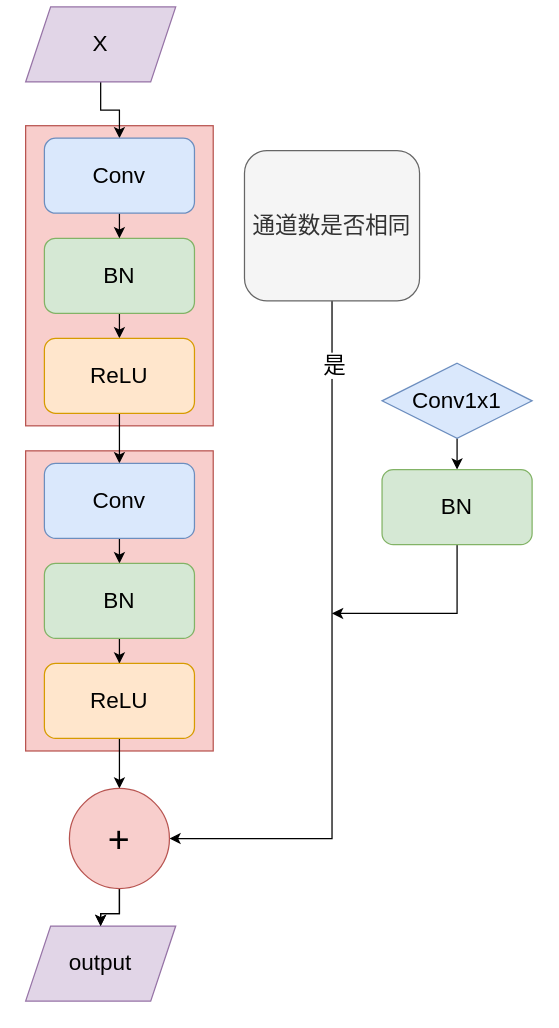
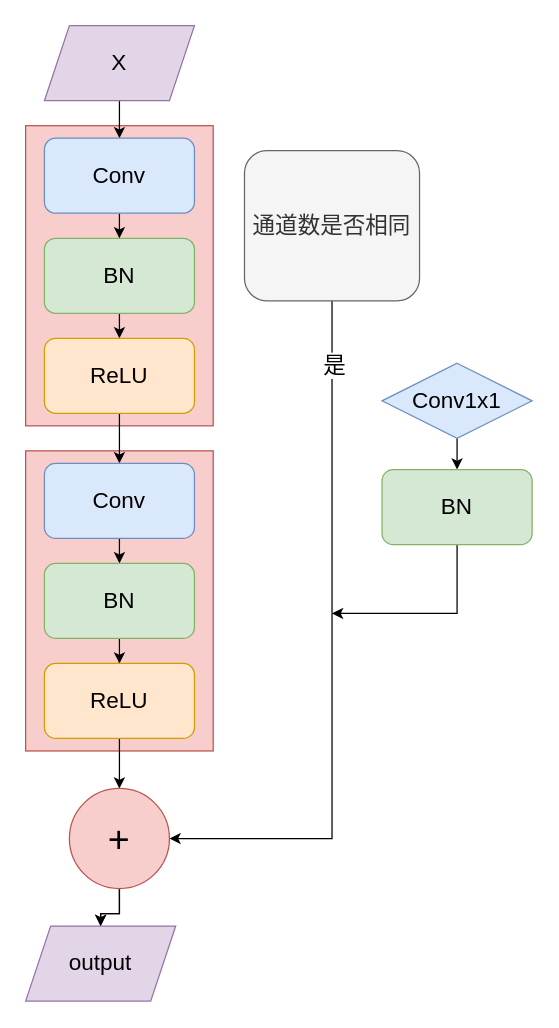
  <mxCell id="0" />
  <mxCell id="1" parent="0" />
  <mxCell id="2" value="" style="rounded=0;whiteSpace=wrap;html=1;fontSize=30;fillColor=#f8cecc;strokeColor=#b85450;" parent="1" vertex="1"><mxGeometry x="20" y="360" width="150" height="240" as="geometry" /></mxCell>
  <mxCell id="3" value="" style="rounded=0;whiteSpace=wrap;html=1;fontSize=30;fillColor=#f8cecc;strokeColor=#b85450;" parent="1" vertex="1"><mxGeometry x="20" y="100" width="150" height="240" as="geometry" /></mxCell>
  <mxCell id="4" value="" style="edgeStyle=orthogonalEdgeStyle;rounded=0;orthogonalLoop=1;jettySize=auto;html=1;fontSize=18;" parent="1" source="5" target="23" edge="1"><mxGeometry relative="1" as="geometry" /></mxCell>
- <mxCell id="5" value="X" style="shape=parallelogram;perimeter=parallelogramPerimeter;whiteSpace=wrap;html=1;fixedSize=1;fontSize=18;fillColor=#e1d5e7;strokeColor=#9673a6;" parent="1" vertex="1"><mxGeometry x="20" y="5" width="120" height="60" as="geometry" /></mxCell>
+ <mxCell id="5" value="X" style="shape=parallelogram;perimeter=parallelogramPerimeter;whiteSpace=wrap;html=1;fixedSize=1;fontSize=18;fillColor=#e1d5e7;strokeColor=#9673a6;" parent="1" vertex="1"><mxGeometry x="35" y="20" width="120" height="60" as="geometry" /></mxCell>
  <mxCell id="6" style="edgeStyle=orthogonalEdgeStyle;rounded=0;orthogonalLoop=1;jettySize=auto;html=1;exitX=0.5;exitY=1;exitDx=0;exitDy=0;entryX=0.5;entryY=0;entryDx=0;entryDy=0;fontSize=18;" parent="1" source="7" target="9" edge="1"><mxGeometry relative="1" as="geometry" /></mxCell>
  <mxCell id="7" value="BN" style="rounded=1;whiteSpace=wrap;html=1;fontSize=18;fillColor=#d5e8d4;strokeColor=#82b366;" parent="1" vertex="1"><mxGeometry x="35" y="190" width="120" height="60" as="geometry" /></mxCell>
  <mxCell id="8" style="edgeStyle=orthogonalEdgeStyle;rounded=0;orthogonalLoop=1;jettySize=auto;html=1;exitX=0.5;exitY=1;exitDx=0;exitDy=0;entryX=0.5;entryY=0;entryDx=0;entryDy=0;fontSize=18;" parent="1" source="9" target="11" edge="1"><mxGeometry relative="1" as="geometry" /></mxCell>
  <mxCell id="9" value="ReLU" style="rounded=1;whiteSpace=wrap;html=1;fontSize=18;fillColor=#ffe6cc;strokeColor=#d79b00;" parent="1" vertex="1"><mxGeometry x="35" y="270" width="120" height="60" as="geometry" /></mxCell>
  <mxCell id="10" style="edgeStyle=orthogonalEdgeStyle;rounded=0;orthogonalLoop=1;jettySize=auto;html=1;exitX=0.5;exitY=1;exitDx=0;exitDy=0;entryX=0.5;entryY=0;entryDx=0;entryDy=0;fontSize=18;" parent="1" source="11" target="13" edge="1"><mxGeometry relative="1" as="geometry" /></mxCell>
  <mxCell id="11" value="Conv" style="rounded=1;whiteSpace=wrap;html=1;fontSize=18;fillColor=#dae8fc;strokeColor=#6c8ebf;" parent="1" vertex="1"><mxGeometry x="35" y="370" width="120" height="60" as="geometry" /></mxCell>
  <mxCell id="12" value="" style="edgeStyle=orthogonalEdgeStyle;rounded=0;orthogonalLoop=1;jettySize=auto;html=1;fontSize=18;" parent="1" source="13" target="15" edge="1"><mxGeometry relative="1" as="geometry" /></mxCell>
  <mxCell id="13" value="BN" style="rounded=1;whiteSpace=wrap;html=1;fontSize=18;fillColor=#d5e8d4;strokeColor=#82b366;" parent="1" vertex="1"><mxGeometry x="35" y="450" width="120" height="60" as="geometry" /></mxCell>
  <mxCell id="14" value="" style="edgeStyle=orthogonalEdgeStyle;rounded=0;orthogonalLoop=1;jettySize=auto;html=1;fontSize=18;" parent="1" source="15" target="27" edge="1"><mxGeometry relative="1" as="geometry" /></mxCell>
  <mxCell id="15" value="ReLU" style="rounded=1;whiteSpace=wrap;html=1;fontSize=18;fillColor=#ffe6cc;strokeColor=#d79b00;" parent="1" vertex="1"><mxGeometry x="35" y="530" width="120" height="60" as="geometry" /></mxCell>
  <mxCell id="16" style="edgeStyle=orthogonalEdgeStyle;rounded=0;orthogonalLoop=1;jettySize=auto;html=1;exitX=0.5;exitY=1;exitDx=0;exitDy=0;entryX=1;entryY=0.5;entryDx=0;entryDy=0;fontSize=18;" parent="1" source="18" target="27" edge="1"><mxGeometry relative="1" as="geometry" /></mxCell>
  <mxCell id="17" value="是" style="edgeLabel;html=1;align=center;verticalAlign=middle;resizable=0;points=[];fontSize=18;" parent="16" vertex="1" connectable="0"><mxGeometry x="-0.819" y="1" relative="1" as="geometry"><mxPoint as="offset" /></mxGeometry></mxCell>
  <mxCell id="18" value="通道数是否相同" style="whiteSpace=wrap;html=1;fontSize=18;fillColor=#f5f5f5;fontColor=#333333;strokeColor=#666666;rounded=1;" parent="1" vertex="1"><mxGeometry x="195" y="120" width="140" height="120" as="geometry" /></mxCell>
  <mxCell id="19" style="edgeStyle=orthogonalEdgeStyle;rounded=0;orthogonalLoop=1;jettySize=auto;html=1;exitX=0.5;exitY=1;exitDx=0;exitDy=0;fontSize=18;" parent="1" source="28" edge="1"><mxGeometry relative="1" as="geometry"><mxPoint x="265" y="490" as="targetPoint" /><Array as="points"><mxPoint x="365" y="490" /></Array></mxGeometry></mxCell>
  <mxCell id="20" value="" style="edgeStyle=orthogonalEdgeStyle;rounded=0;orthogonalLoop=1;jettySize=auto;html=1;" edge="1" parent="1" source="21" target="28"><mxGeometry relative="1" as="geometry" /></mxCell>
  <mxCell id="21" value="Conv1x1" style="rhombus;whiteSpace=wrap;html=1;fontSize=18;fillColor=#dae8fc;strokeColor=#6c8ebf;" parent="1" vertex="1"><mxGeometry x="305" y="290" width="120" height="60" as="geometry" /></mxCell>
  <mxCell id="22" style="edgeStyle=orthogonalEdgeStyle;rounded=0;orthogonalLoop=1;jettySize=auto;html=1;exitX=0.5;exitY=1;exitDx=0;exitDy=0;entryX=0.5;entryY=0;entryDx=0;entryDy=0;fontSize=18;" parent="1" source="23" target="7" edge="1"><mxGeometry relative="1" as="geometry" /></mxCell>
  <mxCell id="23" value="Conv" style="rounded=1;whiteSpace=wrap;html=1;fontSize=18;fillColor=#dae8fc;strokeColor=#6c8ebf;" parent="1" vertex="1"><mxGeometry x="35" y="110" width="120" height="60" as="geometry" /></mxCell>
  <mxCell id="24" value="output" style="shape=parallelogram;perimeter=parallelogramPerimeter;whiteSpace=wrap;html=1;fixedSize=1;fontSize=18;fillColor=#e1d5e7;strokeColor=#9673a6;" parent="1" vertex="1"><mxGeometry x="20" y="740" width="120" height="60" as="geometry" /></mxCell>
  <mxCell id="25" value="" style="edgeStyle=orthogonalEdgeStyle;rounded=0;orthogonalLoop=1;jettySize=auto;html=1;fontSize=18;" parent="1" source="27" target="24" edge="1"><mxGeometry relative="1" as="geometry" /></mxCell>
  <mxCell id="26" value="" style="edgeStyle=orthogonalEdgeStyle;rounded=0;orthogonalLoop=1;jettySize=auto;html=1;fontSize=30;" parent="1" source="27" target="24" edge="1"><mxGeometry relative="1" as="geometry" /></mxCell>
  <mxCell id="27" value="+" style="ellipse;whiteSpace=wrap;html=1;aspect=fixed;fontSize=30;fillColor=#f8cecc;strokeColor=#b85450;" parent="1" vertex="1"><mxGeometry x="55" y="630" width="80" height="80" as="geometry" /></mxCell>
  <mxCell id="28" value="BN" style="rounded=1;whiteSpace=wrap;html=1;fontSize=18;fillColor=#d5e8d4;strokeColor=#82b366;" vertex="1" parent="1"><mxGeometry x="305" y="375" width="120" height="60" as="geometry" /></mxCell>
